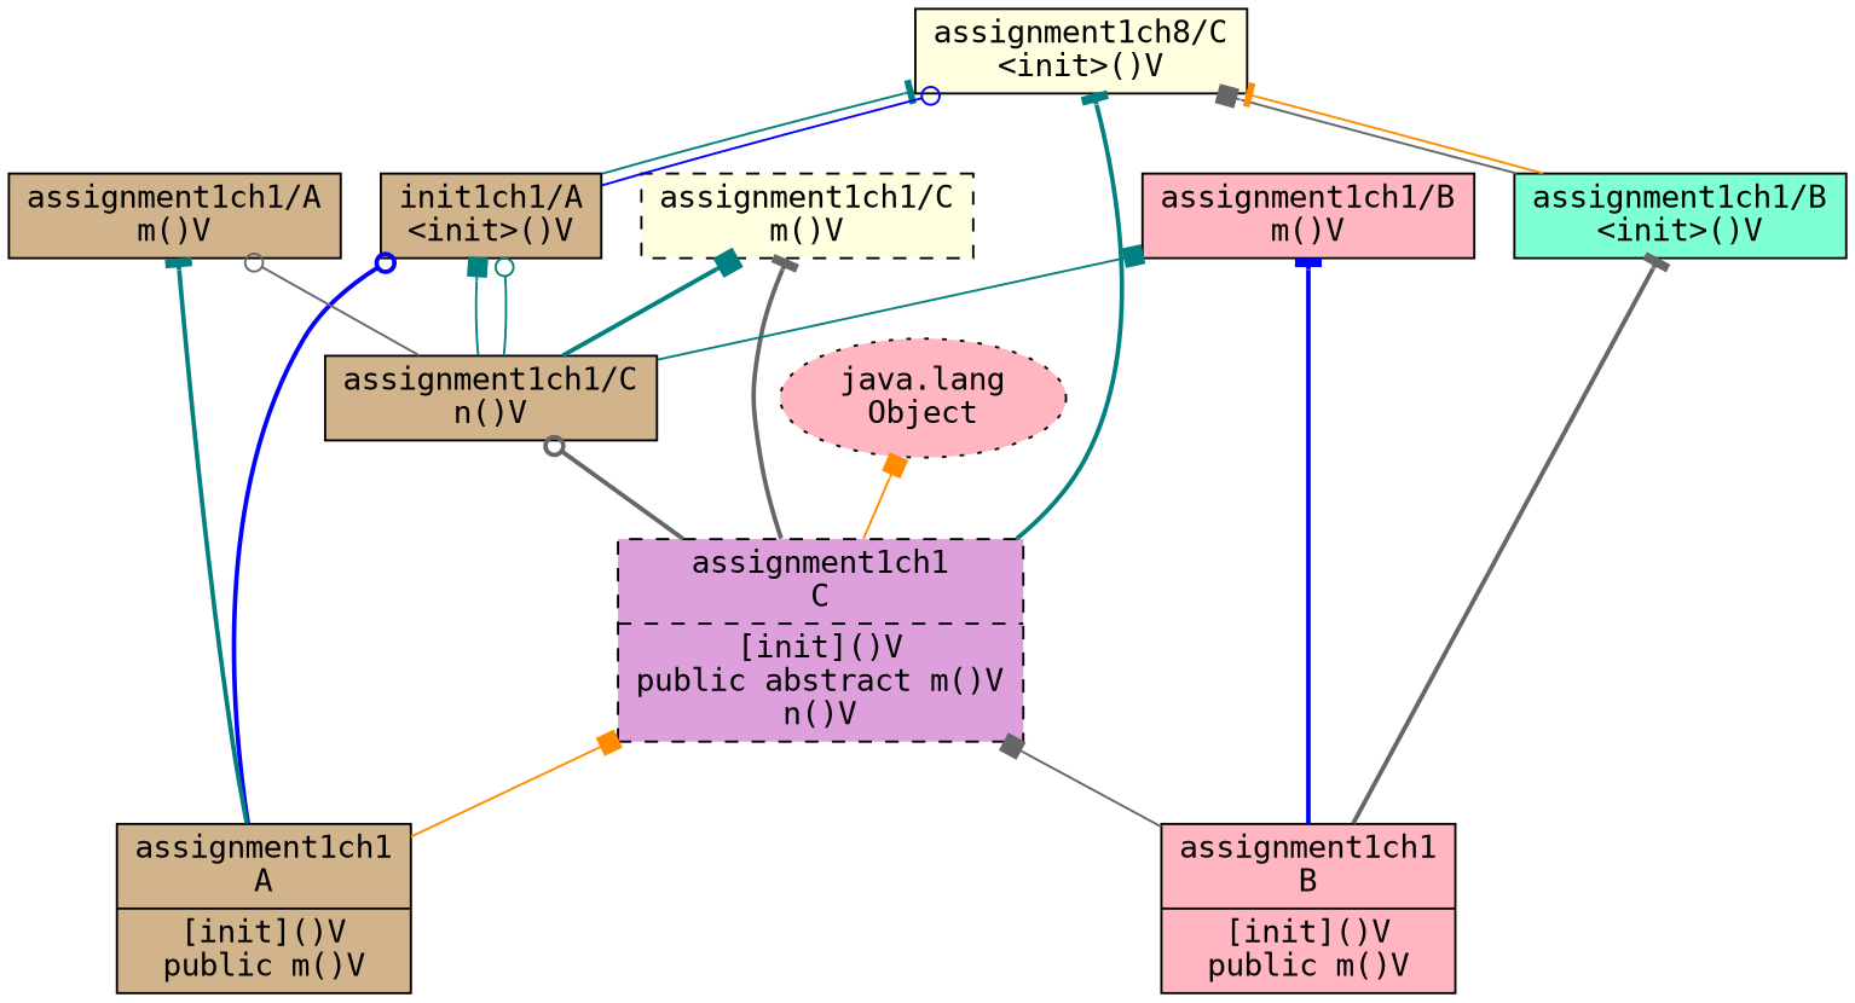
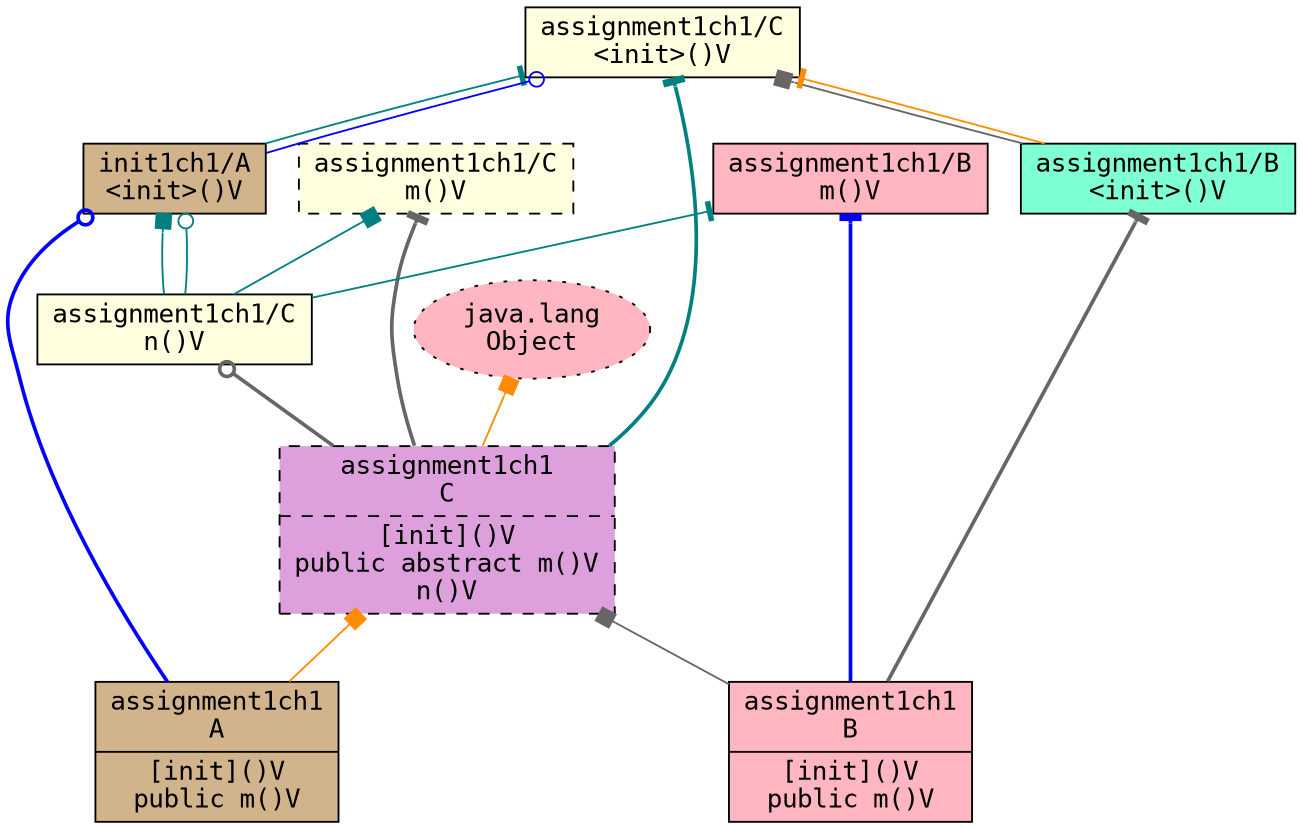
  digraph {
    fontname="DejaVu Sans Mono"
    rankdir=BT
    node [fillcolor=tan fontname="DejaVu Sans Mono" shape=rectangle style="filled,"]
    edge [arrowhead=box color=teal fontname="DejaVu Sans Mono"]
    n1 [fillcolor=lightpink label="java.lang\nObject" shape=ellipse style="dotted,filled"]
    n2 [label="{assignment1ch1\nA|[init]()V\npublic m()V\n}" shape=record style="solid,filled"]
    n3 [fillcolor=plum label="{assignment1ch1\nC|[init]()V\npublic abstract m()V\nn()V\n}" shape=record style="dashed,filled"]
    n4 [label="init1ch1/A\n<init>()V"]
-   n5 [label="assignment1ch1/A\nm()V"]
-   n6 [fillcolor=lightyellow label="assignment1ch8/C\n<init>()V"]
+   n6 [fillcolor=lightyellow label="assignment1ch1/C\n<init>()V"]
    n7 [fillcolor=lightyellow label="assignment1ch1/C\nm()V" style="filled,,dashed"]
-   n8 [label="assignment1ch1/C\nn()V"]
+   n8 [fillcolor=lightyellow label="assignment1ch1/C\nn()V"]
    n9 [fillcolor=lightpink label="{assignment1ch1\nB|[init]()V\npublic m()V\n}" shape=record style="solid,filled"]
    n10 [fillcolor=aquamarine label="assignment1ch1/B\n<init>()V"]
    n11 [fillcolor=lightpink label="assignment1ch1/B\nm()V"]
    n2 -> n3 [color=darkorange style=solid]
    n2 -> n4 [arrowhead=odot color=blue style=bold]
-   n2 -> n5 [arrowhead=tee style=bold]
    n3 -> n1 [color=darkorange style=solid]
    n3 -> n6 [arrowhead=tee style=bold]
    n3 -> n7 [arrowhead=tee color=gray40 style=bold]
    n3 -> n8 [arrowhead=odot color=gray40 style=bold]
    n4 -> n6 [arrowhead=tee]
    n4 -> n6 [arrowhead=odot color=blue]
    n8 -> n4
    n8 -> n4 [arrowhead=odot]
-   n8 -> n5 [arrowhead=odot color=gray40]
-   n8 -> n7 [style=bold]
-   n8 -> n11
+   n8 -> n7
+   n8 -> n11 [arrowhead=tee]
    n9 -> n3 [color=gray40 style=solid]
    n9 -> n10 [arrowhead=tee color=gray40 style=bold]
    n9 -> n11 [arrowhead=tee color=blue style=bold]
    n10 -> n6 [color=gray40]
    n10 -> n6 [arrowhead=tee color=darkorange]
  }
